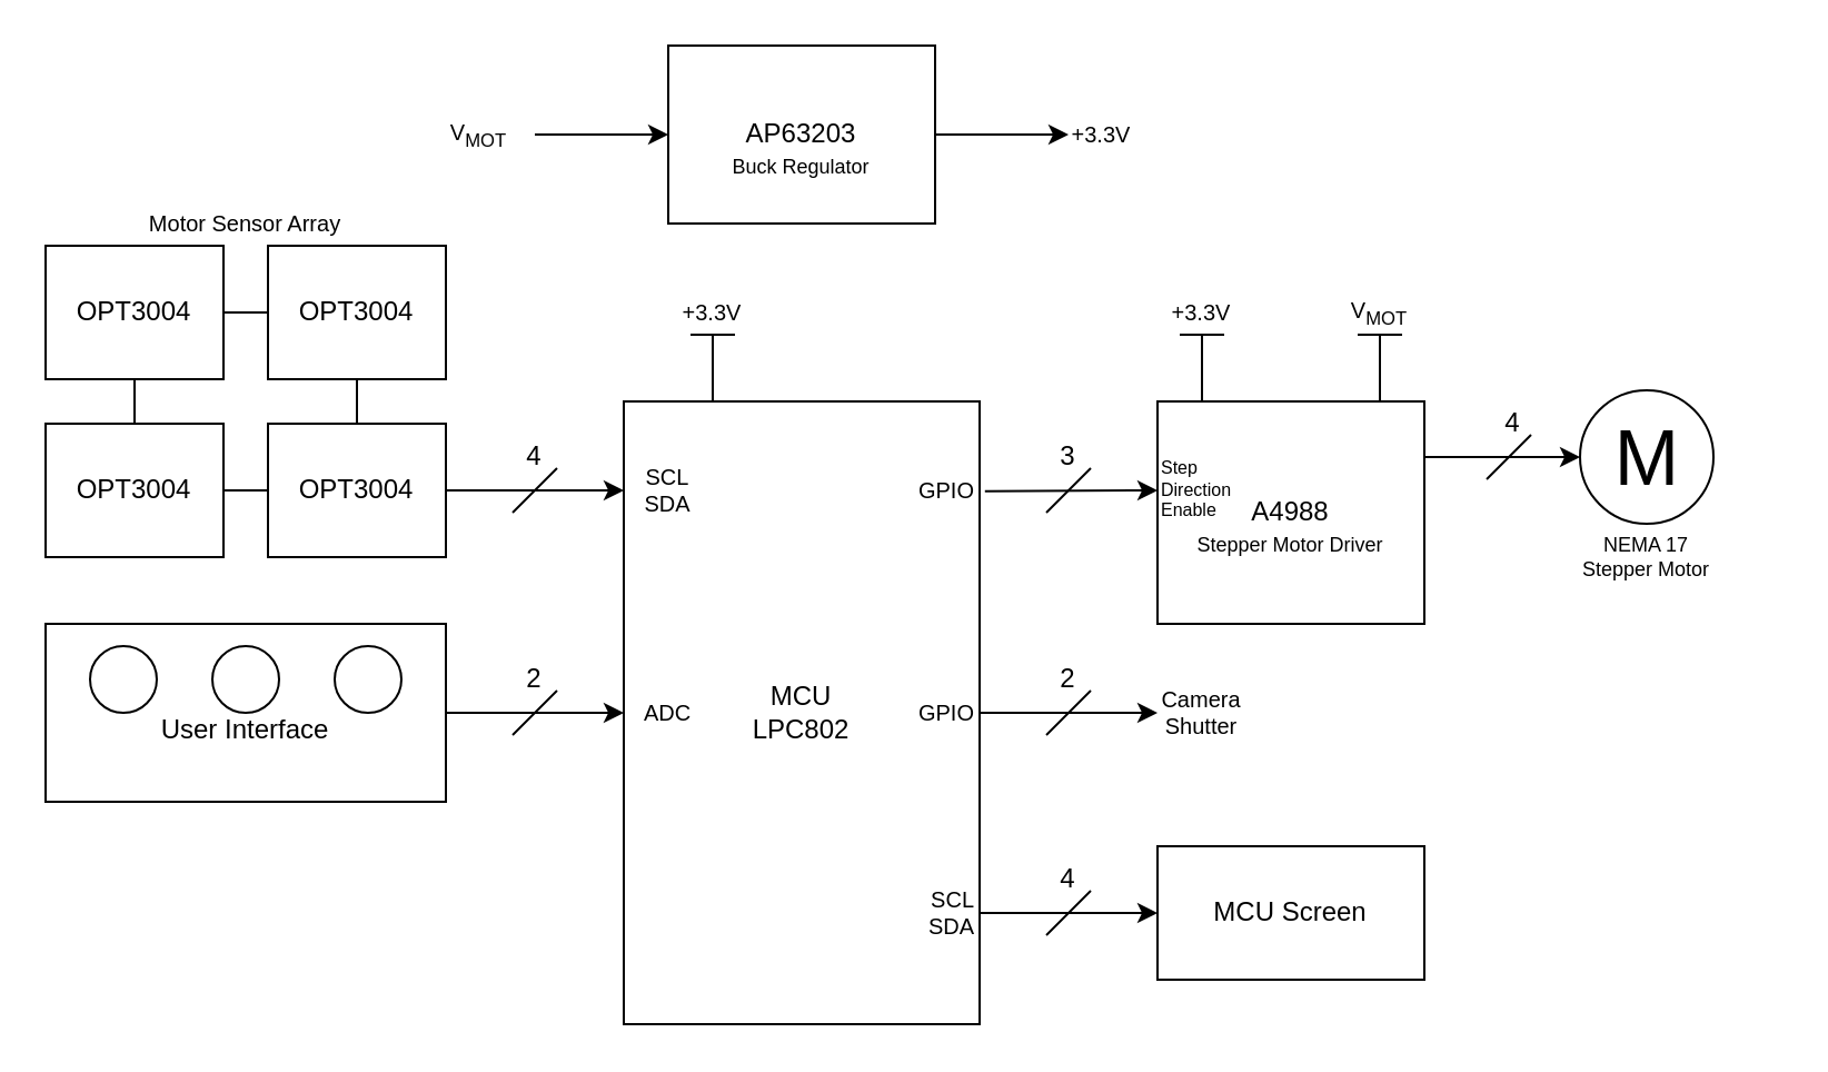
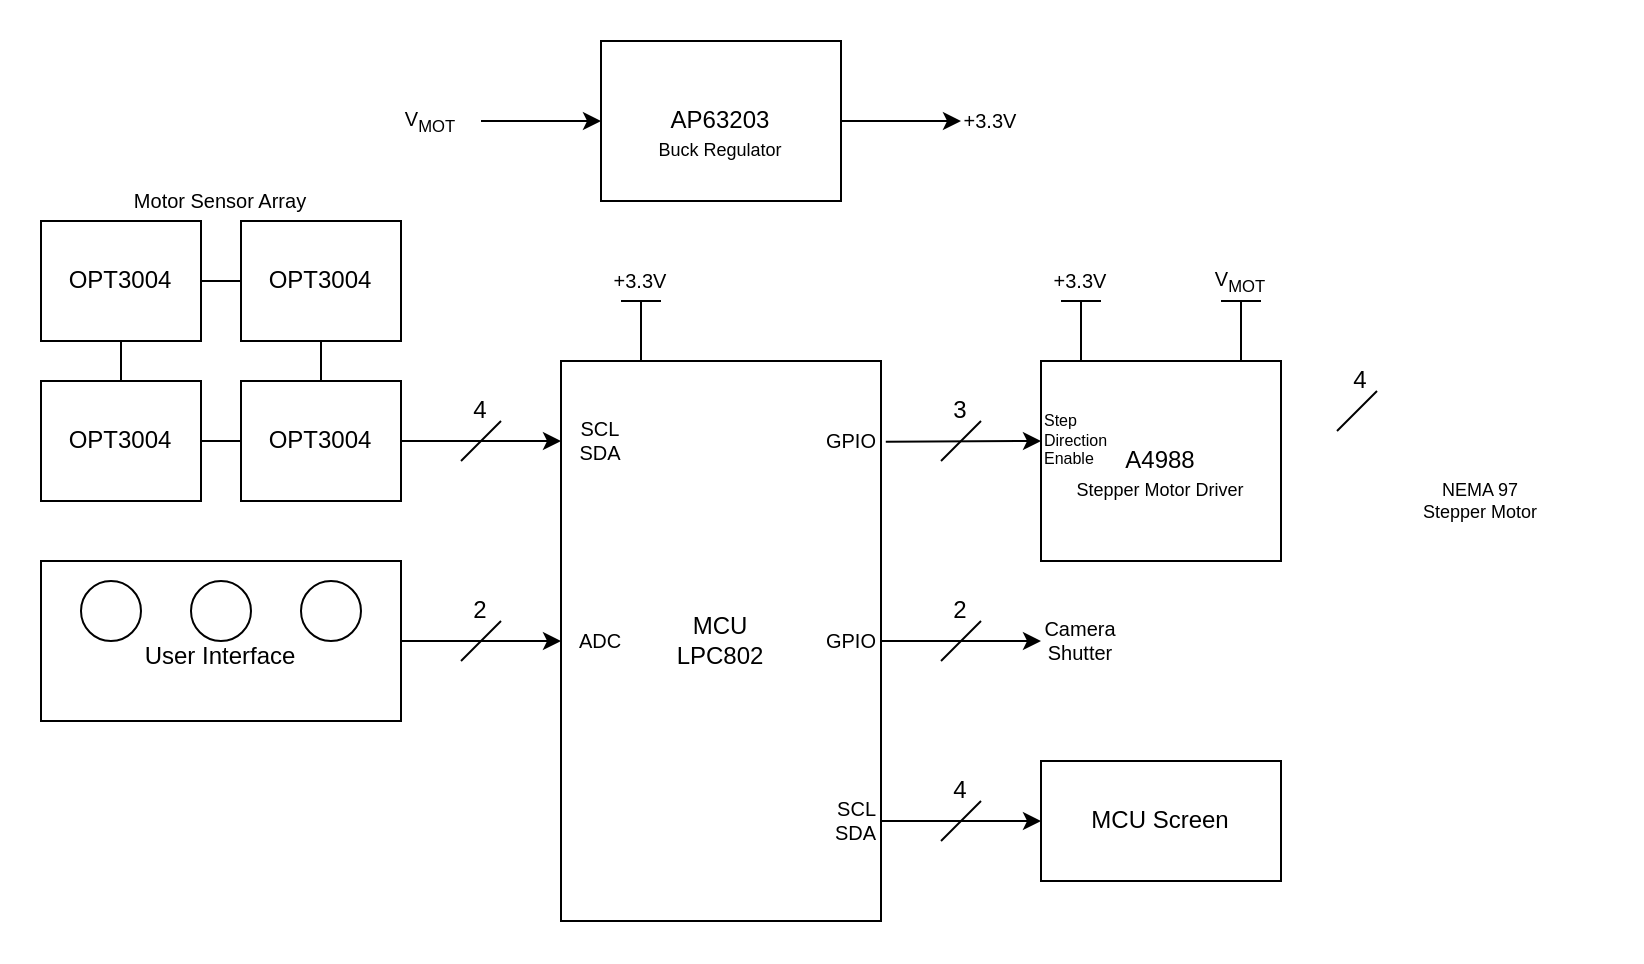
  <mxCell id="0" />
  <mxCell id="1" parent="0" />
  <mxCell id="2" value="MCU&lt;div&gt;LPC802&lt;/div&gt;" style="rounded=0;whiteSpace=wrap;html=1;" parent="1" vertex="1"><mxGeometry x="280" y="180" width="160" height="280" as="geometry" /></mxCell>
  <mxCell id="3" value="+3.3V" style="text;html=1;align=center;verticalAlign=middle;whiteSpace=wrap;rounded=0;fontSize=10;" parent="1" vertex="1"><mxGeometry x="480" y="50" width="30" height="20" as="geometry" /></mxCell>
  <mxCell id="4" value="AP63203" style="rounded=0;whiteSpace=wrap;html=1;" vertex="1" parent="1"><mxGeometry x="300" y="20" width="120" height="80" as="geometry" /></mxCell>
  <mxCell id="5" value="" style="endArrow=classic;html=1;rounded=0;exitX=1;exitY=0.5;exitDx=0;exitDy=0;entryX=0;entryY=0.5;entryDx=0;entryDy=0;" edge="1" parent="1" source="4" target="3"><mxGeometry width="50" height="50" relative="1" as="geometry"><mxPoint x="530" y="170" as="sourcePoint" /><mxPoint x="460" y="60" as="targetPoint" /></mxGeometry></mxCell>
  <mxCell id="6" value="" style="endArrow=classic;html=1;rounded=0;" edge="1" parent="1"><mxGeometry width="50" height="50" relative="1" as="geometry"><mxPoint x="240" y="60" as="sourcePoint" /><mxPoint x="300" y="60" as="targetPoint" /></mxGeometry></mxCell>
  <mxCell id="7" value="V&lt;sub&gt;MOT&lt;/sub&gt;" style="text;html=1;align=center;verticalAlign=middle;whiteSpace=wrap;rounded=0;fontSize=10;" vertex="1" parent="1"><mxGeometry x="190" y="50" width="50" height="20" as="geometry" /></mxCell>
  <mxCell id="8" value="Buck Regulator" style="text;html=1;align=center;verticalAlign=middle;whiteSpace=wrap;rounded=0;fontSize=9;" vertex="1" parent="1"><mxGeometry x="300" y="60" width="120" height="30" as="geometry" /></mxCell>
  <mxCell id="9" value="+3.3V" style="text;html=1;align=center;verticalAlign=middle;whiteSpace=wrap;rounded=0;fontSize=10;" vertex="1" parent="1"><mxGeometry x="300" y="130" width="40" height="20" as="geometry" /></mxCell>
  <mxCell id="10" value="" style="endArrow=none;html=1;rounded=0;" edge="1" parent="1"><mxGeometry width="50" height="50" relative="1" as="geometry"><mxPoint x="310" y="150" as="sourcePoint" /><mxPoint x="330" y="150" as="targetPoint" /><Array as="points"><mxPoint x="322.5" y="150" /></Array></mxGeometry></mxCell>
  <mxCell id="11" value="" style="endArrow=none;html=1;rounded=0;exitX=0.25;exitY=0;exitDx=0;exitDy=0;" edge="1" parent="1" source="2"><mxGeometry width="50" height="50" relative="1" as="geometry"><mxPoint x="190" y="220" as="sourcePoint" /><mxPoint x="320" y="150" as="targetPoint" /></mxGeometry></mxCell>
  <mxCell id="12" value="A4988" style="rounded=0;whiteSpace=wrap;html=1;" vertex="1" parent="1"><mxGeometry x="520" y="180" width="120" height="100" as="geometry" /></mxCell>
  <mxCell id="13" value="&lt;font&gt;Stepper Motor Driver&lt;/font&gt;" style="text;html=1;align=center;verticalAlign=middle;whiteSpace=wrap;rounded=0;fontSize=9;" vertex="1" parent="1"><mxGeometry x="520" y="230" width="120" height="30" as="geometry" /></mxCell>
  <mxCell id="14" value="+3.3V" style="text;html=1;align=center;verticalAlign=middle;whiteSpace=wrap;rounded=0;fontSize=10;" vertex="1" parent="1"><mxGeometry x="520" y="130" width="40" height="20" as="geometry" /></mxCell>
  <mxCell id="15" value="" style="endArrow=none;html=1;rounded=0;" edge="1" parent="1"><mxGeometry width="50" height="50" relative="1" as="geometry"><mxPoint x="530" y="150" as="sourcePoint" /><mxPoint x="550" y="150" as="targetPoint" /><Array as="points"><mxPoint x="542.5" y="150" /></Array></mxGeometry></mxCell>
  <mxCell id="16" value="" style="endArrow=none;html=1;rounded=0;exitX=0.25;exitY=0;exitDx=0;exitDy=0;" edge="1" parent="1"><mxGeometry width="50" height="50" relative="1" as="geometry"><mxPoint x="540" y="180" as="sourcePoint" /><mxPoint x="540" y="150" as="targetPoint" /></mxGeometry></mxCell>
  <mxCell id="17" value="V&lt;sub&gt;MOT&lt;/sub&gt;" style="text;html=1;align=center;verticalAlign=middle;whiteSpace=wrap;rounded=0;fontSize=10;" vertex="1" parent="1"><mxGeometry x="600" y="130" width="40" height="20" as="geometry" /></mxCell>
  <mxCell id="18" value="" style="endArrow=none;html=1;rounded=0;" edge="1" parent="1"><mxGeometry width="50" height="50" relative="1" as="geometry"><mxPoint x="610" y="150" as="sourcePoint" /><mxPoint x="630" y="150" as="targetPoint" /><Array as="points"><mxPoint x="622.5" y="150" /></Array></mxGeometry></mxCell>
  <mxCell id="19" value="" style="endArrow=none;html=1;rounded=0;exitX=0.25;exitY=0;exitDx=0;exitDy=0;" edge="1" parent="1"><mxGeometry width="50" height="50" relative="1" as="geometry"><mxPoint x="620" y="180" as="sourcePoint" /><mxPoint x="620" y="150" as="targetPoint" /></mxGeometry></mxCell>
  <mxCell id="20" value="" style="endArrow=classic;html=1;rounded=0;entryX=0;entryY=0.5;entryDx=0;entryDy=0;exitX=1.015;exitY=0.144;exitDx=0;exitDy=0;exitPerimeter=0;" edge="1" parent="1" source="2" target="23"><mxGeometry width="50" height="50" relative="1" as="geometry"><mxPoint x="340" y="230" as="sourcePoint" /><mxPoint x="390" y="180" as="targetPoint" /></mxGeometry></mxCell>
  <mxCell id="21" value="" style="endArrow=none;html=1;rounded=0;" edge="1" parent="1"><mxGeometry width="50" height="50" relative="1" as="geometry"><mxPoint x="470" y="230" as="sourcePoint" /><mxPoint x="490" y="210" as="targetPoint" /><Array as="points"><mxPoint x="480" y="220" /></Array></mxGeometry></mxCell>
  <mxCell id="22" value="3" style="text;html=1;align=center;verticalAlign=middle;whiteSpace=wrap;rounded=0;" vertex="1" parent="1"><mxGeometry x="450" y="190" width="60" height="30" as="geometry" /></mxCell>
  <mxCell id="23" value="Step&lt;br&gt;Direction&lt;br&gt;Enable" style="text;html=1;align=left;verticalAlign=middle;whiteSpace=wrap;rounded=0;fontSize=8;" vertex="1" parent="1"><mxGeometry x="520" y="205" width="40" height="30" as="geometry" /></mxCell>
  <mxCell id="24" value="GPIO" style="text;html=1;align=right;verticalAlign=middle;whiteSpace=wrap;rounded=0;fontSize=10;" vertex="1" parent="1"><mxGeometry x="400" y="210" width="40" height="20" as="geometry" /></mxCell>
- <mxCell id="25" value="M" style="verticalLabelPosition=middle;shadow=0;dashed=0;align=center;html=1;verticalAlign=middle;strokeWidth=1;shape=ellipse;aspect=fixed;fontSize=35;" vertex="1" parent="1"><mxGeometry x="710" y="175" width="60" height="60" as="geometry" /></mxCell>
- <mxCell id="26" value="" style="endArrow=classic;html=1;rounded=0;entryX=0;entryY=0.5;entryDx=0;entryDy=0;exitX=1;exitY=0.25;exitDx=0;exitDy=0;" edge="1" parent="1" source="12" target="25"><mxGeometry width="50" height="50" relative="1" as="geometry"><mxPoint x="640" y="245" as="sourcePoint" /><mxPoint x="718" y="245" as="targetPoint" /></mxGeometry></mxCell>
  <mxCell id="27" value="" style="endArrow=none;html=1;rounded=0;" edge="1" parent="1"><mxGeometry width="50" height="50" relative="1" as="geometry"><mxPoint x="668" y="215" as="sourcePoint" /><mxPoint x="688" y="195" as="targetPoint" /><Array as="points"><mxPoint x="678" y="205" /></Array></mxGeometry></mxCell>
  <mxCell id="28" value="4" style="text;html=1;align=center;verticalAlign=middle;whiteSpace=wrap;rounded=0;" vertex="1" parent="1"><mxGeometry x="650" y="175" width="60" height="30" as="geometry" /></mxCell>
- <mxCell id="29" value="&lt;font&gt;NEMA 17&lt;/font&gt;&lt;div&gt;&lt;font&gt;Stepper Motor&lt;/font&gt;&lt;/div&gt;" style="text;html=1;align=center;verticalAlign=middle;whiteSpace=wrap;rounded=0;fontSize=9;" vertex="1" parent="1"><mxGeometry x="680" y="235" width="120" height="30" as="geometry" /></mxCell>
+ <mxCell id="29" value="&lt;font&gt;NEMA 97&lt;/font&gt;&lt;div&gt;&lt;font&gt;Stepper Motor&lt;/font&gt;&lt;/div&gt;" style="text;html=1;align=center;verticalAlign=middle;whiteSpace=wrap;rounded=0;fontSize=9;" vertex="1" parent="1"><mxGeometry x="680" y="235" width="120" height="30" as="geometry" /></mxCell>
  <mxCell id="30" value="Camera Shutter" style="text;html=1;align=center;verticalAlign=middle;whiteSpace=wrap;rounded=0;fontSize=10;" vertex="1" parent="1"><mxGeometry x="520" y="310" width="40" height="20" as="geometry" /></mxCell>
  <mxCell id="31" value="" style="endArrow=classic;html=1;rounded=0;exitX=1;exitY=0.5;exitDx=0;exitDy=0;entryX=0;entryY=0.5;entryDx=0;entryDy=0;" edge="1" parent="1" target="30"><mxGeometry width="50" height="50" relative="1" as="geometry"><mxPoint x="440" y="320" as="sourcePoint" /><mxPoint x="500" y="320" as="targetPoint" /></mxGeometry></mxCell>
  <mxCell id="32" value="GPIO" style="text;html=1;align=right;verticalAlign=middle;whiteSpace=wrap;rounded=0;fontSize=10;" vertex="1" parent="1"><mxGeometry x="400" y="310" width="40" height="20" as="geometry" /></mxCell>
  <mxCell id="33" value="" style="endArrow=classic;html=1;rounded=0;exitX=1;exitY=0.5;exitDx=0;exitDy=0;entryX=0;entryY=0.5;entryDx=0;entryDy=0;" edge="1" parent="1"><mxGeometry width="50" height="50" relative="1" as="geometry"><mxPoint x="440" y="410" as="sourcePoint" /><mxPoint x="520" y="410" as="targetPoint" /></mxGeometry></mxCell>
  <mxCell id="34" value="SCL&lt;br&gt;SDA" style="text;html=1;align=right;verticalAlign=middle;whiteSpace=wrap;rounded=0;fontSize=10;" vertex="1" parent="1"><mxGeometry x="400" y="400" width="40" height="20" as="geometry" /></mxCell>
  <mxCell id="35" value="SCL&lt;br&gt;SDA" style="text;html=1;align=center;verticalAlign=middle;whiteSpace=wrap;rounded=0;fontSize=10;" vertex="1" parent="1"><mxGeometry x="280" y="210" width="40" height="20" as="geometry" /></mxCell>
  <mxCell id="36" value="" style="endArrow=classic;html=1;rounded=0;exitX=1;exitY=0.5;exitDx=0;exitDy=0;entryX=0;entryY=0.5;entryDx=0;entryDy=0;" edge="1" parent="1" target="35"><mxGeometry width="50" height="50" relative="1" as="geometry"><mxPoint x="200" y="220" as="sourcePoint" /><mxPoint x="260" y="220" as="targetPoint" /></mxGeometry></mxCell>
  <mxCell id="37" value="" style="endArrow=none;html=1;rounded=0;" edge="1" parent="1"><mxGeometry width="50" height="50" relative="1" as="geometry"><mxPoint x="230" y="230" as="sourcePoint" /><mxPoint x="250" y="210" as="targetPoint" /><Array as="points"><mxPoint x="240" y="220" /></Array></mxGeometry></mxCell>
  <mxCell id="38" value="4" style="text;html=1;align=center;verticalAlign=middle;whiteSpace=wrap;rounded=0;" vertex="1" parent="1"><mxGeometry x="210" y="190" width="60" height="30" as="geometry" /></mxCell>
  <mxCell id="39" value="OPT3004" style="rounded=0;whiteSpace=wrap;html=1;" vertex="1" parent="1"><mxGeometry x="120" y="190" width="80" height="60" as="geometry" /></mxCell>
  <mxCell id="40" value="OPT3004" style="rounded=0;whiteSpace=wrap;html=1;" vertex="1" parent="1"><mxGeometry x="20" y="190" width="80" height="60" as="geometry" /></mxCell>
  <mxCell id="41" value="OPT3004" style="rounded=0;whiteSpace=wrap;html=1;" vertex="1" parent="1"><mxGeometry x="120" y="110" width="80" height="60" as="geometry" /></mxCell>
  <mxCell id="42" value="OPT3004" style="rounded=0;whiteSpace=wrap;html=1;" vertex="1" parent="1"><mxGeometry x="20" y="110" width="80" height="60" as="geometry" /></mxCell>
  <mxCell id="43" value="" style="endArrow=none;html=1;rounded=0;entryX=0.5;entryY=1;entryDx=0;entryDy=0;exitX=0.5;exitY=0;exitDx=0;exitDy=0;" edge="1" parent="1" source="39" target="41"><mxGeometry width="50" height="50" relative="1" as="geometry"><mxPoint x="210" y="230" as="sourcePoint" /><mxPoint x="260" y="180" as="targetPoint" /></mxGeometry></mxCell>
  <mxCell id="44" value="" style="endArrow=none;html=1;rounded=0;entryX=0;entryY=0.5;entryDx=0;entryDy=0;exitX=1;exitY=0.5;exitDx=0;exitDy=0;" edge="1" parent="1" source="42" target="41"><mxGeometry width="50" height="50" relative="1" as="geometry"><mxPoint x="170" y="200" as="sourcePoint" /><mxPoint x="170" y="180" as="targetPoint" /></mxGeometry></mxCell>
  <mxCell id="45" value="" style="endArrow=none;html=1;rounded=0;entryX=0.5;entryY=1;entryDx=0;entryDy=0;exitX=0.5;exitY=0;exitDx=0;exitDy=0;" edge="1" parent="1" source="40" target="42"><mxGeometry width="50" height="50" relative="1" as="geometry"><mxPoint x="110" y="150" as="sourcePoint" /><mxPoint x="130" y="150" as="targetPoint" /></mxGeometry></mxCell>
  <mxCell id="46" value="" style="endArrow=none;html=1;rounded=0;entryX=0;entryY=0.5;entryDx=0;entryDy=0;exitX=1;exitY=0.5;exitDx=0;exitDy=0;" edge="1" parent="1" source="40" target="39"><mxGeometry width="50" height="50" relative="1" as="geometry"><mxPoint x="70" y="200" as="sourcePoint" /><mxPoint x="70" y="180" as="targetPoint" /></mxGeometry></mxCell>
  <mxCell id="47" value="Motor Sensor Array" style="text;html=1;align=center;verticalAlign=middle;whiteSpace=wrap;rounded=0;fontSize=10;" vertex="1" parent="1"><mxGeometry x="50" y="90" width="120" height="20" as="geometry" /></mxCell>
  <mxCell id="48" value="MCU Screen" style="rounded=0;whiteSpace=wrap;html=1;" vertex="1" parent="1"><mxGeometry x="520" y="380" width="120" height="60" as="geometry" /></mxCell>
  <mxCell id="49" value="" style="endArrow=none;html=1;rounded=0;" edge="1" parent="1"><mxGeometry width="50" height="50" relative="1" as="geometry"><mxPoint x="470" y="420" as="sourcePoint" /><mxPoint x="490" y="400" as="targetPoint" /><Array as="points"><mxPoint x="480" y="410" /></Array></mxGeometry></mxCell>
  <mxCell id="50" value="4" style="text;html=1;align=center;verticalAlign=middle;whiteSpace=wrap;rounded=0;" vertex="1" parent="1"><mxGeometry x="450" y="380" width="60" height="30" as="geometry" /></mxCell>
  <mxCell id="51" value="" style="endArrow=classic;html=1;rounded=0;exitX=1;exitY=0.5;exitDx=0;exitDy=0;entryX=0;entryY=0.5;entryDx=0;entryDy=0;" edge="1" parent="1"><mxGeometry width="50" height="50" relative="1" as="geometry"><mxPoint x="200" y="320" as="sourcePoint" /><mxPoint x="280" y="320" as="targetPoint" /></mxGeometry></mxCell>
  <mxCell id="52" value="" style="endArrow=none;html=1;rounded=0;" edge="1" parent="1"><mxGeometry width="50" height="50" relative="1" as="geometry"><mxPoint x="230" y="330" as="sourcePoint" /><mxPoint x="250" y="310" as="targetPoint" /><Array as="points"><mxPoint x="240" y="320" /></Array></mxGeometry></mxCell>
  <mxCell id="53" value="2" style="text;html=1;align=center;verticalAlign=middle;whiteSpace=wrap;rounded=0;" vertex="1" parent="1"><mxGeometry x="210" y="290" width="60" height="30" as="geometry" /></mxCell>
  <mxCell id="54" value="&lt;div&gt;&lt;br&gt;&lt;/div&gt;User Interface" style="rounded=0;whiteSpace=wrap;html=1;" vertex="1" parent="1"><mxGeometry x="20" y="280" width="180" height="80" as="geometry" /></mxCell>
  <mxCell id="55" value="" style="ellipse;whiteSpace=wrap;html=1;aspect=fixed;" vertex="1" parent="1"><mxGeometry x="40" y="290" width="30" height="30" as="geometry" /></mxCell>
  <mxCell id="56" value="" style="ellipse;whiteSpace=wrap;html=1;aspect=fixed;" vertex="1" parent="1"><mxGeometry x="95" y="290" width="30" height="30" as="geometry" /></mxCell>
  <mxCell id="57" value="" style="ellipse;whiteSpace=wrap;html=1;aspect=fixed;" vertex="1" parent="1"><mxGeometry x="150" y="290" width="30" height="30" as="geometry" /></mxCell>
  <mxCell id="58" value="ADC" style="text;html=1;align=center;verticalAlign=middle;whiteSpace=wrap;rounded=0;fontSize=10;" vertex="1" parent="1"><mxGeometry x="280" y="310" width="40" height="20" as="geometry" /></mxCell>
  <mxCell id="59" value="" style="endArrow=none;html=1;rounded=0;" edge="1" parent="1"><mxGeometry width="50" height="50" relative="1" as="geometry"><mxPoint x="470" y="330" as="sourcePoint" /><mxPoint x="490" y="310" as="targetPoint" /><Array as="points"><mxPoint x="480" y="320" /></Array></mxGeometry></mxCell>
  <mxCell id="60" value="2" style="text;html=1;align=center;verticalAlign=middle;whiteSpace=wrap;rounded=0;" vertex="1" parent="1"><mxGeometry x="450" y="290" width="60" height="30" as="geometry" /></mxCell>
